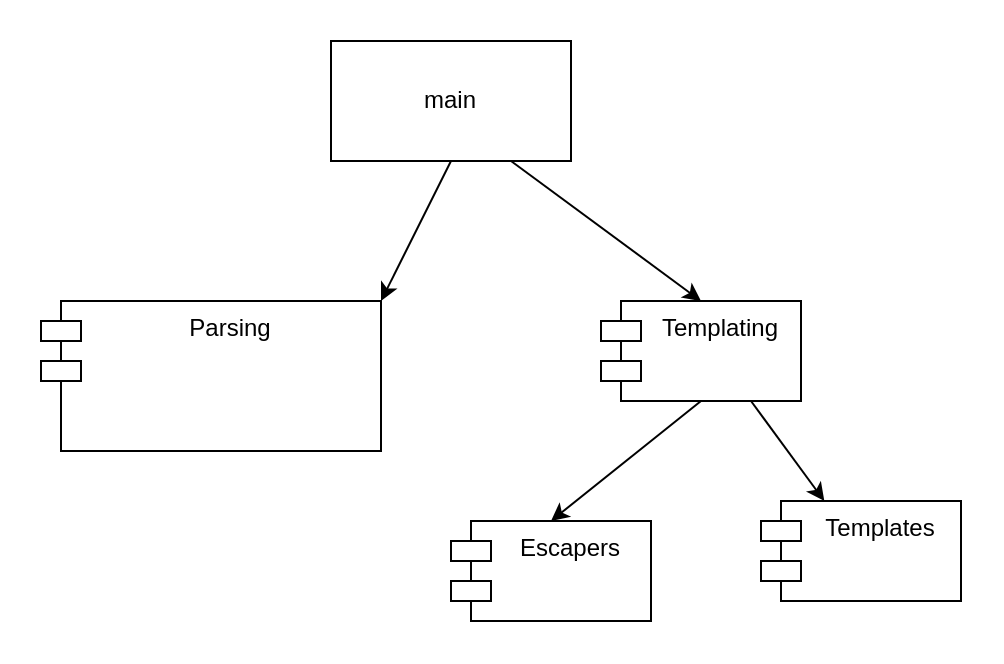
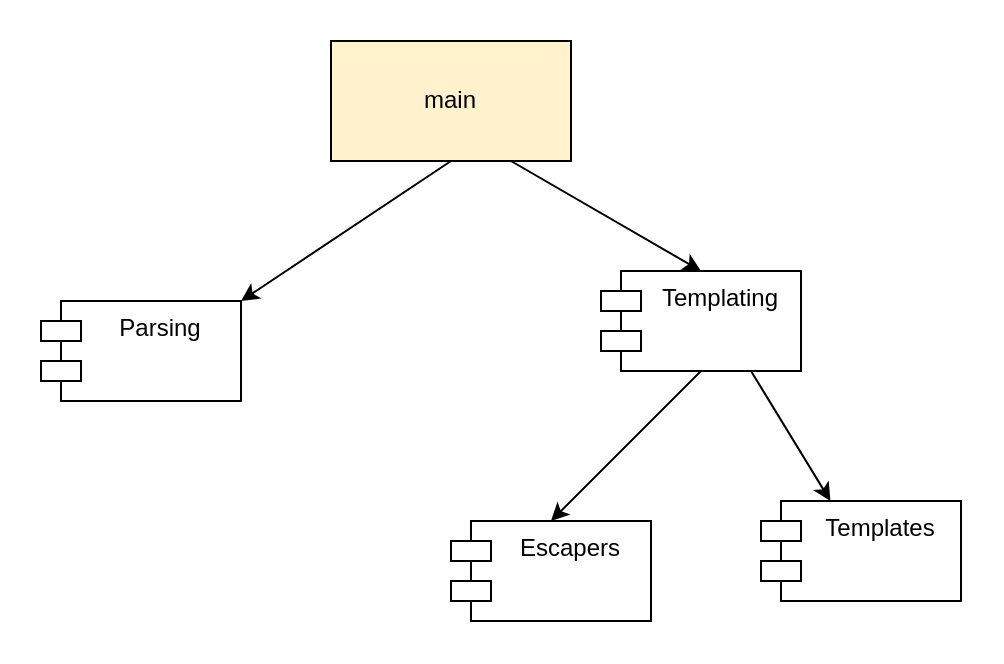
  <mxCell id="0" />
  <mxCell id="1" parent="0" />
- <mxCell id="2" value="Parsing" style="shape=module;align=left;spacingLeft=20;align=center;verticalAlign=top;" parent="1" vertex="1"><mxGeometry x="20" y="150" width="170" height="75" as="geometry" /></mxCell>
- <mxCell id="3" value="Templating" style="shape=module;align=left;spacingLeft=20;align=center;verticalAlign=top;" parent="1" vertex="1"><mxGeometry x="300" y="150" width="100" height="50" as="geometry" /></mxCell>
+ <mxCell id="2" value="Parsing" style="shape=module;align=left;spacingLeft=20;align=center;verticalAlign=top;" parent="1" vertex="1"><mxGeometry x="20" y="150" width="100" height="50" as="geometry" /></mxCell>
+ <mxCell id="3" value="Templating" style="shape=module;align=left;spacingLeft=20;align=center;verticalAlign=top;" parent="1" vertex="1"><mxGeometry x="300" y="135" width="100" height="50" as="geometry" /></mxCell>
  <mxCell id="4" value="Escapers" style="shape=module;align=left;spacingLeft=20;align=center;verticalAlign=top;" parent="1" vertex="1"><mxGeometry x="225" y="260" width="100" height="50" as="geometry" /></mxCell>
  <mxCell id="5" value="Templates" style="shape=module;align=left;spacingLeft=20;align=center;verticalAlign=top;" parent="1" vertex="1"><mxGeometry x="380" y="250" width="100" height="50" as="geometry" /></mxCell>
  <mxCell id="6" value="" style="endArrow=classic;html=1;rounded=0;exitX=0.5;exitY=1;exitDx=0;exitDy=0;entryX=0.5;entryY=0;entryDx=0;entryDy=0;" parent="1" source="3" target="4" edge="1"><mxGeometry width="50" height="50" relative="1" as="geometry"><mxPoint x="70" y="400" as="sourcePoint" /><mxPoint x="120" y="350" as="targetPoint" /></mxGeometry></mxCell>
  <mxCell id="7" value="" style="endArrow=classic;html=1;rounded=0;exitX=0.75;exitY=1;exitDx=0;exitDy=0;" parent="1" source="3" target="5" edge="1"><mxGeometry width="50" height="50" relative="1" as="geometry"><mxPoint x="430" y="200" as="sourcePoint" /><mxPoint x="480" y="150" as="targetPoint" /></mxGeometry></mxCell>
- <mxCell id="8" value="main" style="rounded=0;whiteSpace=wrap;html=1;" parent="1" vertex="1"><mxGeometry x="165" y="20" width="120" height="60" as="geometry" /></mxCell>
+ <mxCell id="8" value="main" style="rounded=0;whiteSpace=wrap;html=1;fillColor=#fff2cc;" parent="1" vertex="1"><mxGeometry x="165" y="20" width="120" height="60" as="geometry" /></mxCell>
  <mxCell id="9" value="" style="endArrow=classic;html=1;rounded=0;exitX=0.5;exitY=1;exitDx=0;exitDy=0;entryX=1;entryY=0;entryDx=0;entryDy=0;" parent="1" source="8" target="2" edge="1"><mxGeometry width="50" height="50" relative="1" as="geometry"><mxPoint x="70" y="400" as="sourcePoint" /><mxPoint x="120" y="350" as="targetPoint" /></mxGeometry></mxCell>
  <mxCell id="10" value="" style="endArrow=classic;html=1;rounded=0;entryX=0.5;entryY=0;entryDx=0;entryDy=0;exitX=0.75;exitY=1;exitDx=0;exitDy=0;" parent="1" source="8" target="3" edge="1"><mxGeometry width="50" height="50" relative="1" as="geometry"><mxPoint x="285" y="110" as="sourcePoint" /><mxPoint x="335" y="60" as="targetPoint" /></mxGeometry></mxCell>
